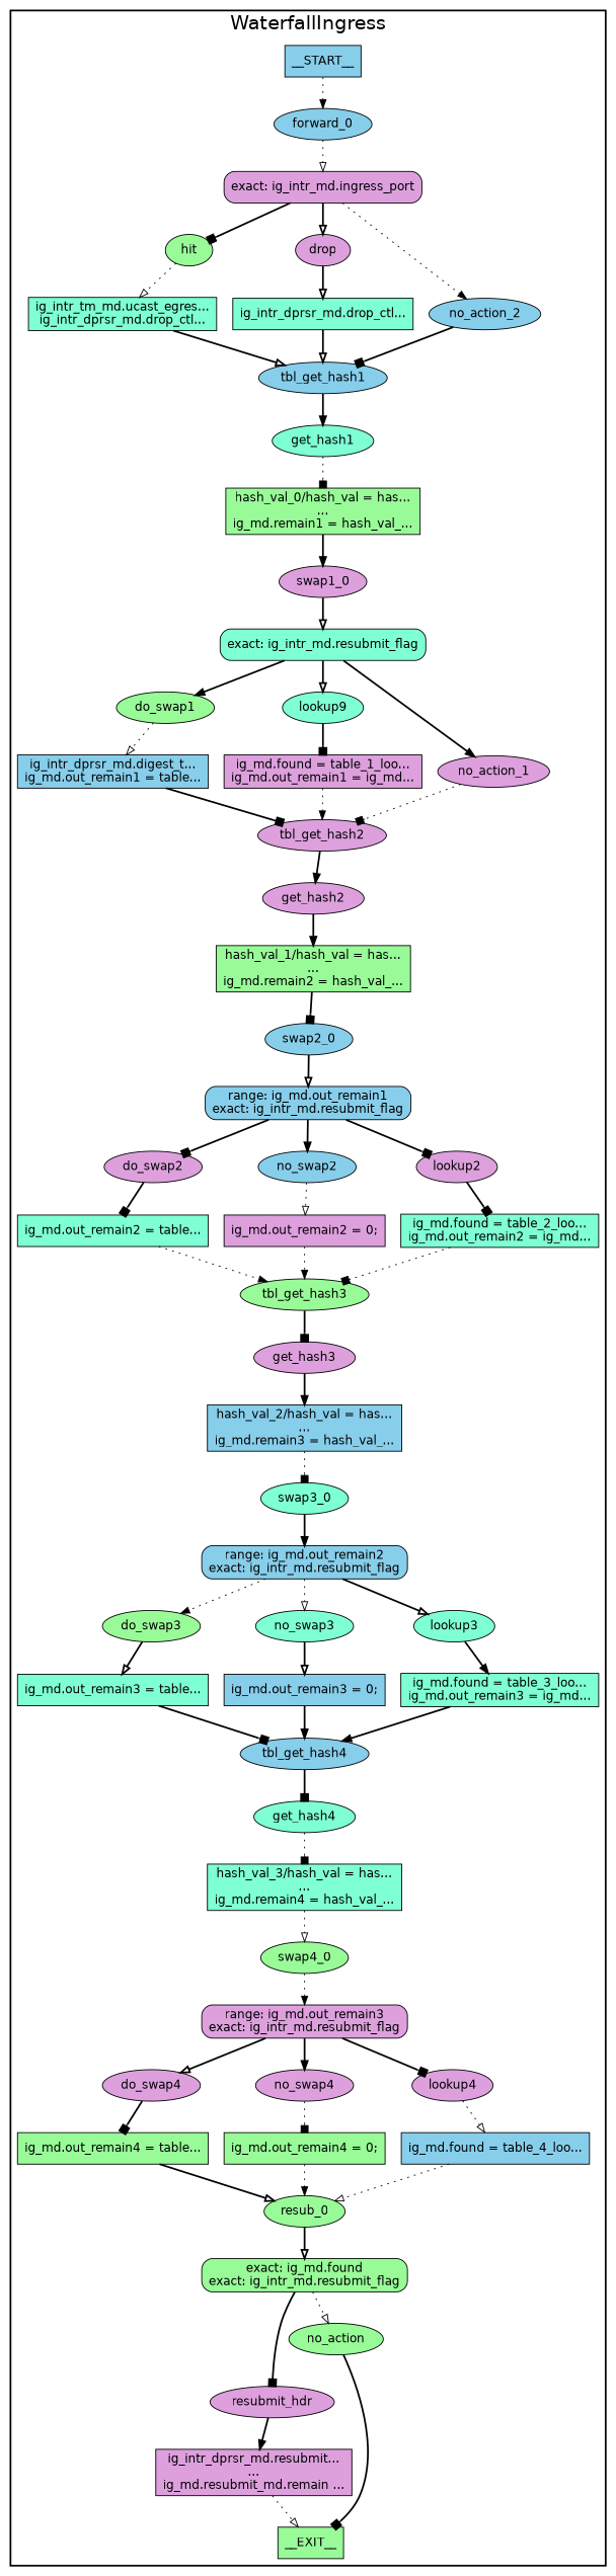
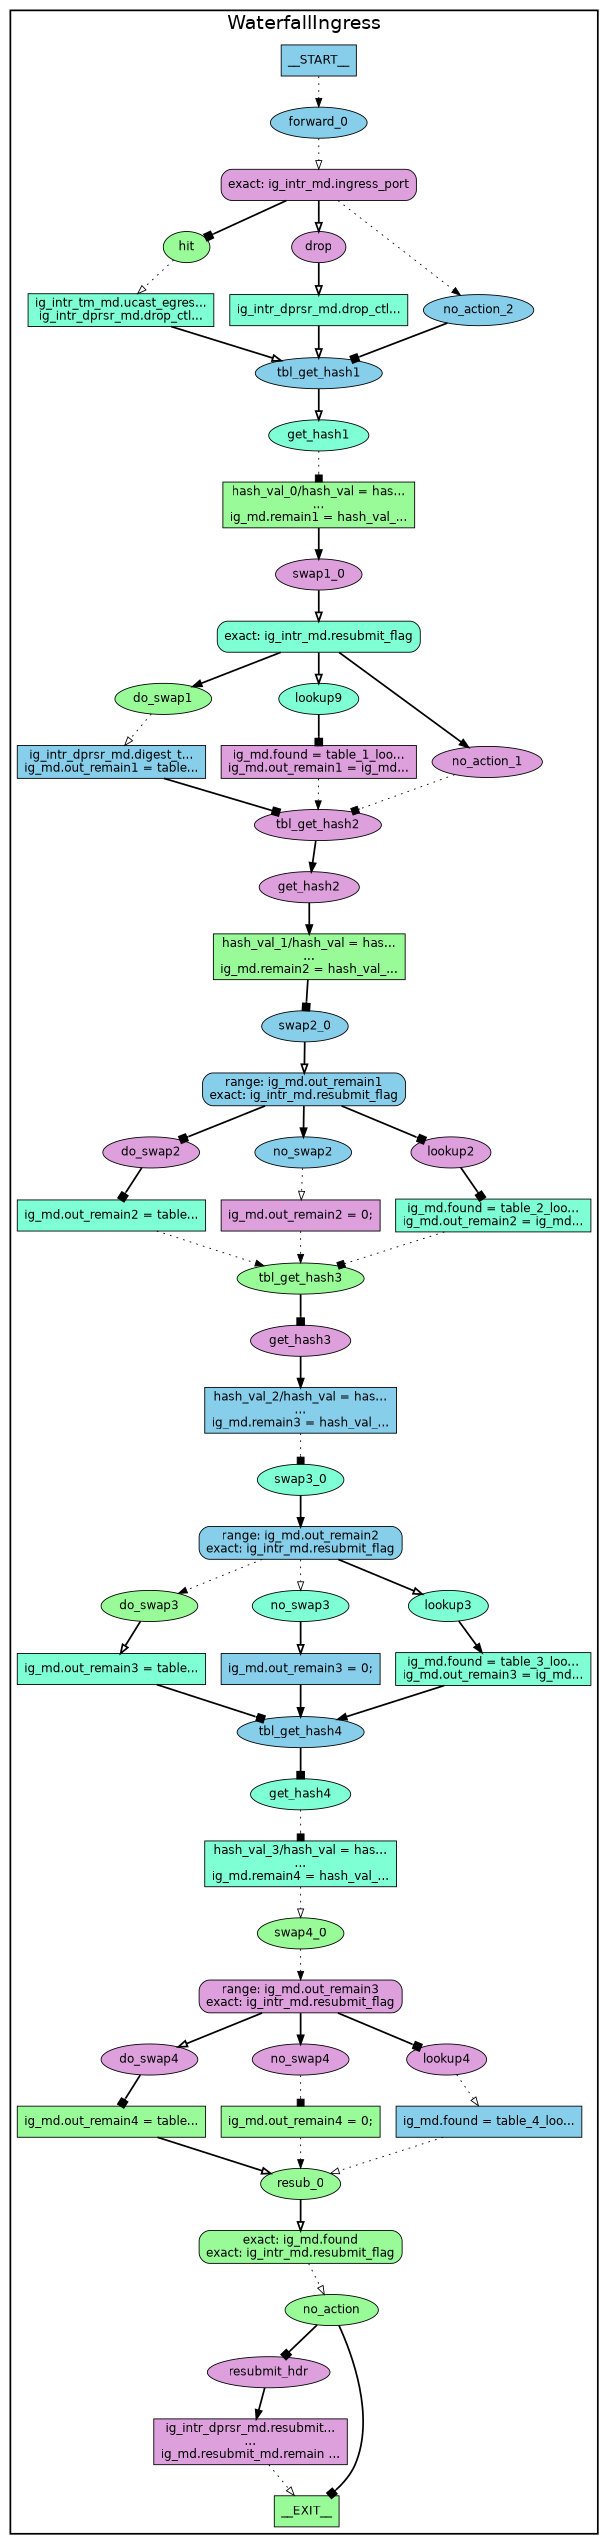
  digraph {
    fontname="DejaVu Sans"
    node [fillcolor=plum fontname="DejaVu Sans" shape=ellipse style="solid,filled"]
    edge [arrowhead=onormal fontname="DejaVu Sans" style=bold]
    n1 [fillcolor=skyblue label=__START__ shape=rectangle]
    n2 [fillcolor=skyblue label=forward_0]
    n3 [fillcolor=palegreen label=__EXIT__ shape=rectangle]
    n4 [label="exact: ig_intr_md.ingress_port\n" shape=rectangle style="rounded,filled"]
    n5 [fillcolor=palegreen label=hit]
    n6 [label=drop]
    n7 [fillcolor=skyblue label=no_action_2]
    n8 [fillcolor=aquamarine label="ig_intr_tm_md.ucast_egres...\nig_intr_dprsr_md.drop_ctl..." shape=rectangle]
    n9 [fillcolor=skyblue label=tbl_get_hash1]
    n10 [fillcolor=aquamarine label="ig_intr_dprsr_md.drop_ctl..." shape=rectangle]
    n11 [fillcolor=aquamarine label=get_hash1]
    n12 [fillcolor=palegreen label="hash_val_0/hash_val = has...\n...\nig_md.remain1 = hash_val_..." shape=rectangle]
    n13 [label=swap1_0]
    n14 [fillcolor=aquamarine label="exact: ig_intr_md.resubmit_flag\n" shape=rectangle style="rounded,filled"]
    n15 [fillcolor=palegreen label=do_swap1]
    n16 [fillcolor=aquamarine label=lookup9]
    n17 [label=no_action_1]
    n18 [fillcolor=skyblue label="ig_intr_dprsr_md.digest_t...\nig_md.out_remain1 = table..." shape=rectangle]
    n19 [label=tbl_get_hash2]
    n20 [label="ig_md.found = table_1_loo...\nig_md.out_remain1 = ig_md..." shape=rectangle]
    n21 [label=get_hash2]
    n22 [fillcolor=palegreen label="hash_val_1/hash_val = has...\n...\nig_md.remain2 = hash_val_..." shape=rectangle]
    n23 [fillcolor=skyblue label=swap2_0]
    n24 [fillcolor=skyblue label="range: ig_md.out_remain1\nexact: ig_intr_md.resubmit_flag\n" shape=rectangle style="rounded,filled"]
    n25 [label=do_swap2]
    n26 [fillcolor=skyblue label=no_swap2]
    n27 [label=lookup2]
    n28 [fillcolor=aquamarine label="ig_md.out_remain2 = table..." shape=rectangle]
    n29 [fillcolor=palegreen label=tbl_get_hash3]
    n30 [label="ig_md.out_remain2 = 0;" shape=rectangle]
    n31 [fillcolor=aquamarine label="ig_md.found = table_2_loo...\nig_md.out_remain2 = ig_md..." shape=rectangle]
    n32 [label=get_hash3]
    n33 [fillcolor=skyblue label="hash_val_2/hash_val = has...\n...\nig_md.remain3 = hash_val_..." shape=rectangle]
    n34 [fillcolor=aquamarine label=swap3_0]
    n35 [fillcolor=skyblue label="range: ig_md.out_remain2\nexact: ig_intr_md.resubmit_flag\n" shape=rectangle style="rounded,filled"]
    n36 [fillcolor=palegreen label=do_swap3]
    n37 [fillcolor=aquamarine label=no_swap3]
    n38 [fillcolor=aquamarine label=lookup3]
    n39 [fillcolor=aquamarine label="ig_md.out_remain3 = table..." shape=rectangle]
    n40 [fillcolor=skyblue label=tbl_get_hash4]
    n41 [fillcolor=skyblue label="ig_md.out_remain3 = 0;" shape=rectangle]
    n42 [fillcolor=aquamarine label="ig_md.found = table_3_loo...\nig_md.out_remain3 = ig_md..." shape=rectangle]
    n43 [fillcolor=aquamarine label=get_hash4]
    n44 [fillcolor=aquamarine label="hash_val_3/hash_val = has...\n...\nig_md.remain4 = hash_val_..." shape=rectangle]
    n45 [fillcolor=palegreen label=swap4_0]
    n46 [label="range: ig_md.out_remain3\nexact: ig_intr_md.resubmit_flag\n" shape=rectangle style="rounded,filled"]
    n47 [label=do_swap4]
    n48 [label=no_swap4]
    n49 [label=lookup4]
    n50 [fillcolor=palegreen label="ig_md.out_remain4 = table..." shape=rectangle]
    n51 [fillcolor=palegreen label=resub_0]
    n52 [fillcolor=palegreen label="ig_md.out_remain4 = 0;" shape=rectangle]
    n53 [fillcolor=skyblue label="ig_md.found = table_4_loo..." shape=rectangle]
    n54 [fillcolor=palegreen label="exact: ig_md.found\nexact: ig_intr_md.resubmit_flag\n" shape=rectangle style="rounded,filled"]
    n55 [label=resubmit_hdr]
    n56 [fillcolor=palegreen label=no_action]
    n57 [label="ig_intr_dprsr_md.resubmit...\n...\nig_md.resubmit_md.remain ..." shape=rectangle]
    subgraph cluster_1 {
      fontsize="22pt"
      label=WaterfallIngress
      style=bold
      n1
      n2
      n3
      n4
      n5
      n6
      n7
      n8
      n9
      n10
      n11
      n12
      n13
      n14
      n15
      n16
      n17
      n18
      n19
      n20
      n21
      n22
      n23
      n24
      n25
      n26
      n27
      n28
      n29
      n30
      n31
      n32
      n33
      n34
      n35
      n36
      n37
      n38
      n39
      n40
      n41
      n42
      n43
      n44
      n45
      n46
      n47
      n48
      n49
      n50
      n51
      n52
      n53
      n54
      n55
      n56
      n57
    }
    n1 -> n2 [arrowhead=normal style=dotted]
    n2 -> n4 [style=dotted]
    n4 -> n5 [arrowhead=box]
    n4 -> n6
    n4 -> n7 [arrowhead=normal style=dotted]
    n5 -> n8 [style=dotted]
    n6 -> n10
    n7 -> n9 [arrowhead=box]
    n8 -> n9
-   n9 -> n11 [arrowhead=normal]
+   n9 -> n11
    n10 -> n9
    n11 -> n12 [arrowhead=box style=dotted]
    n12 -> n13 [arrowhead=normal]
    n13 -> n14
    n14 -> n15 [arrowhead=normal]
    n14 -> n16
    n14 -> n17 [arrowhead=normal]
    n15 -> n18 [style=dotted]
    n16 -> n20 [arrowhead=box]
    n17 -> n19 [arrowhead=box style=dotted]
    n18 -> n19 [arrowhead=box]
    n19 -> n21 [arrowhead=normal]
    n20 -> n19 [arrowhead=normal style=dotted]
    n21 -> n22 [arrowhead=normal]
    n22 -> n23 [arrowhead=box]
    n23 -> n24
    n24 -> n25 [arrowhead=box]
    n24 -> n26 [arrowhead=normal]
    n24 -> n27 [arrowhead=box]
    n25 -> n28 [arrowhead=box]
    n26 -> n30 [style=dotted]
    n27 -> n31 [arrowhead=box]
    n28 -> n29 [arrowhead=normal style=dotted]
    n29 -> n32 [arrowhead=box]
    n30 -> n29 [arrowhead=normal style=dotted]
    n31 -> n29 [arrowhead=box style=dotted]
    n32 -> n33 [arrowhead=normal]
    n33 -> n34 [arrowhead=box style=dotted]
    n34 -> n35 [arrowhead=normal]
    n35 -> n36 [arrowhead=normal style=dotted]
    n35 -> n37 [style=dotted]
    n35 -> n38
    n36 -> n39
    n37 -> n41
    n38 -> n42 [arrowhead=normal]
    n39 -> n40 [arrowhead=box]
    n40 -> n43 [arrowhead=box]
    n41 -> n40 [arrowhead=normal]
    n42 -> n40 [arrowhead=normal]
    n43 -> n44 [arrowhead=box style=dotted]
    n44 -> n45 [style=dotted]
    n45 -> n46 [arrowhead=normal style=dotted]
    n46 -> n47
    n46 -> n48 [arrowhead=normal]
    n46 -> n49 [arrowhead=box]
    n47 -> n50 [arrowhead=box]
    n48 -> n52 [arrowhead=box style=dotted]
    n49 -> n53 [style=dotted]
    n50 -> n51
    n51 -> n54
    n52 -> n51 [arrowhead=normal style=dotted]
    n53 -> n51 [style=dotted]
-   n54 -> n55 [arrowhead=box]
+   n56 -> n55 [arrowhead=box]
    n54 -> n56 [style=dotted]
    n55 -> n57 [arrowhead=normal]
    n56 -> n3 [arrowhead=box]
    n57 -> n3 [style=dotted]
  }
